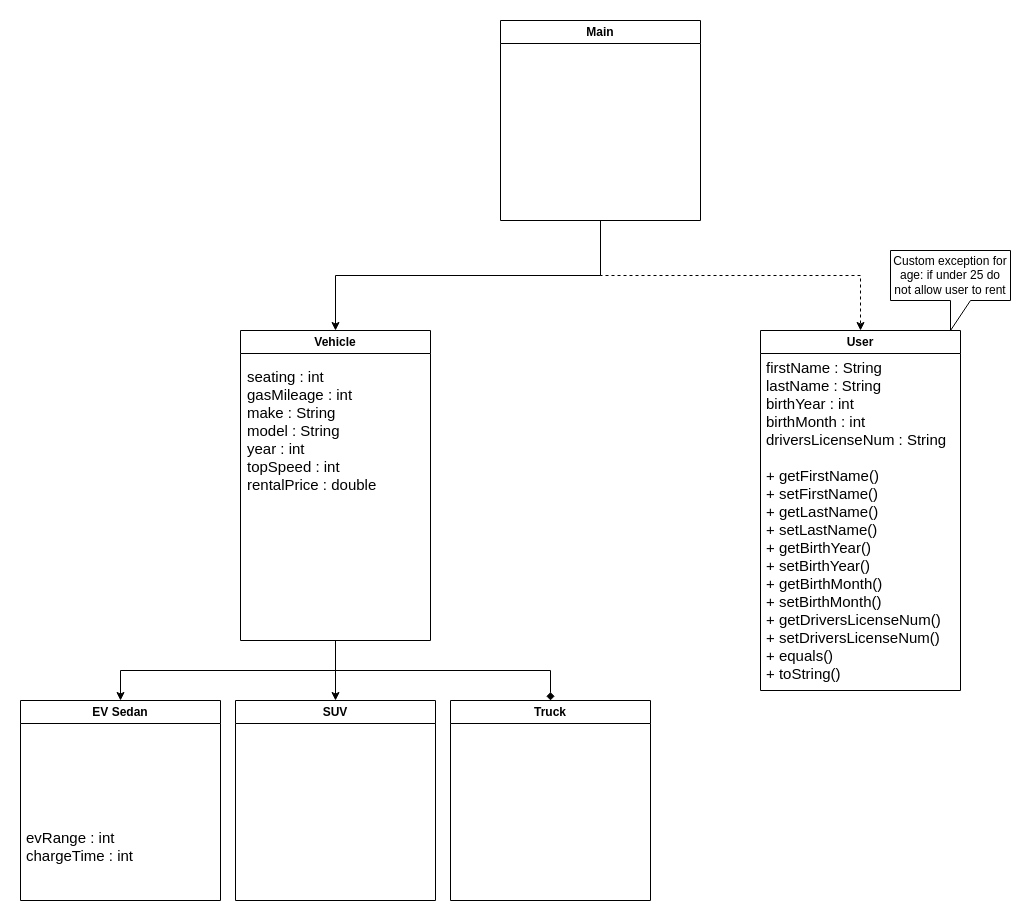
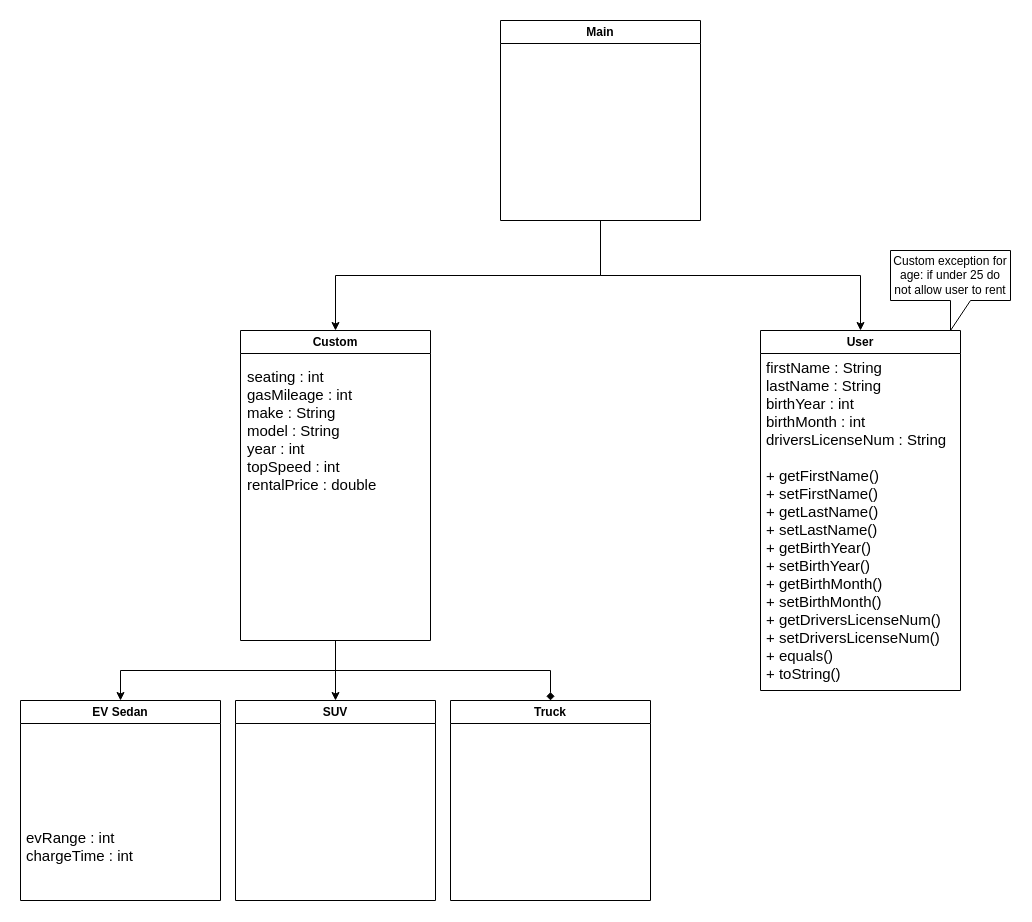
  <mxCell id="0" />
  <mxCell id="1" parent="0" />
  <mxCell id="2" style="edgeStyle=orthogonalEdgeStyle;rounded=0;orthogonalLoop=1;jettySize=auto;html=1;entryX=0.5;entryY=0;entryDx=0;entryDy=0;" edge="1" parent="1" source="5" target="12"><mxGeometry relative="1" as="geometry" /></mxCell>
  <mxCell id="3" style="edgeStyle=orthogonalEdgeStyle;rounded=0;orthogonalLoop=1;jettySize=auto;html=1;entryX=0.5;entryY=0;entryDx=0;entryDy=0;exitX=0.5;exitY=1;exitDx=0;exitDy=0;" edge="1" parent="1" source="5" target="9"><mxGeometry relative="1" as="geometry" /></mxCell>
  <mxCell id="4" style="edgeStyle=orthogonalEdgeStyle;rounded=0;orthogonalLoop=1;jettySize=auto;html=1;entryX=0.5;entryY=0;entryDx=0;entryDy=0;exitX=0.5;exitY=1;exitDx=0;exitDy=0;endArrow=diamond;" edge="1" parent="1" source="5" target="11"><mxGeometry relative="1" as="geometry" /></mxCell>
- <mxCell id="5" value="Vehicle" style="swimlane;whiteSpace=wrap;html=1;" vertex="1" parent="1"><mxGeometry x="240" y="330" width="190" height="310" as="geometry" /></mxCell>
+ <mxCell id="5" value="Custom" style="swimlane;whiteSpace=wrap;html=1;" vertex="1" parent="1"><mxGeometry x="240" y="330" width="190" height="310" as="geometry" /></mxCell>
  <mxCell id="6" value="&lt;font style=&quot;font-size: 15px;&quot;&gt;seating : int&lt;/font&gt;&lt;div style=&quot;font-size: 15px;&quot;&gt;&lt;font style=&quot;font-size: 15px;&quot;&gt;gasMileage : int&lt;/font&gt;&lt;/div&gt;&lt;div style=&quot;font-size: 15px;&quot;&gt;&lt;font style=&quot;font-size: 15px;&quot;&gt;make : String&lt;/font&gt;&lt;/div&gt;&lt;div style=&quot;font-size: 15px;&quot;&gt;&lt;font style=&quot;font-size: 15px;&quot;&gt;model : String&lt;/font&gt;&lt;/div&gt;&lt;div style=&quot;font-size: 15px;&quot;&gt;&lt;font style=&quot;font-size: 15px;&quot;&gt;year : int&lt;/font&gt;&lt;/div&gt;&lt;div style=&quot;font-size: 15px;&quot;&gt;&lt;font style=&quot;font-size: 15px;&quot;&gt;topSpeed : int&lt;/font&gt;&lt;/div&gt;&lt;div style=&quot;font-size: 15px;&quot;&gt;&lt;font style=&quot;font-size: 15px;&quot;&gt;rentalPrice : double&lt;/font&gt;&lt;/div&gt;" style="text;html=1;align=left;verticalAlign=middle;resizable=0;points=[];autosize=1;strokeColor=none;fillColor=none;" vertex="1" parent="5"><mxGeometry x="5" y="30" width="150" height="140" as="geometry" /></mxCell>
  <mxCell id="7" value="User" style="swimlane;whiteSpace=wrap;html=1;" vertex="1" parent="1"><mxGeometry x="760" y="330" width="200" height="360" as="geometry" /></mxCell>
  <mxCell id="8" value="&lt;span style=&quot;font-size: 15px;&quot;&gt;firstName : String&lt;/span&gt;&lt;div&gt;&lt;span style=&quot;font-size: 15px;&quot;&gt;lastName : String&lt;/span&gt;&lt;/div&gt;&lt;div&gt;&lt;span style=&quot;font-size: 15px;&quot;&gt;birthYear : int&lt;/span&gt;&lt;/div&gt;&lt;div&gt;&lt;span style=&quot;font-size: 15px;&quot;&gt;birthMonth : int&lt;/span&gt;&lt;/div&gt;&lt;div&gt;&lt;span style=&quot;font-size: 15px; background-color: initial;&quot;&gt;driversLicenseNum : String&lt;/span&gt;&lt;/div&gt;&lt;div&gt;&lt;span style=&quot;font-size: 15px;&quot;&gt;&lt;br&gt;&lt;/span&gt;&lt;/div&gt;&lt;div&gt;&lt;span style=&quot;font-size: 15px;&quot;&gt;+ getFirstName()&lt;/span&gt;&lt;/div&gt;&lt;div&gt;&lt;span style=&quot;font-size: 15px;&quot;&gt;+ setFirstName()&lt;/span&gt;&lt;/div&gt;&lt;div&gt;&lt;span style=&quot;font-size: 15px;&quot;&gt;+ getLastName()&lt;/span&gt;&lt;/div&gt;&lt;div&gt;&lt;span style=&quot;font-size: 15px;&quot;&gt;+ setLastName()&lt;/span&gt;&lt;/div&gt;&lt;div&gt;&lt;span style=&quot;font-size: 15px;&quot;&gt;+ getBirthYear()&lt;/span&gt;&lt;/div&gt;&lt;div&gt;&lt;span style=&quot;font-size: 15px;&quot;&gt;+ setBirthYear()&lt;/span&gt;&lt;/div&gt;&lt;div&gt;&lt;span style=&quot;font-size: 15px;&quot;&gt;+ getBirthMonth()&lt;/span&gt;&lt;/div&gt;&lt;div&gt;&lt;span style=&quot;font-size: 15px;&quot;&gt;+ setBirthMonth()&lt;/span&gt;&lt;/div&gt;&lt;div&gt;&lt;span style=&quot;font-size: 15px;&quot;&gt;+ getDriversLicenseNum()&lt;/span&gt;&lt;/div&gt;&lt;div&gt;&lt;span style=&quot;font-size: 15px;&quot;&gt;+ setDriversLicenseNum()&lt;/span&gt;&lt;/div&gt;&lt;div&gt;&lt;span style=&quot;font-size: 15px;&quot;&gt;+ equals()&lt;/span&gt;&lt;/div&gt;&lt;div&gt;&lt;span style=&quot;font-size: 15px;&quot;&gt;+ toString()&lt;/span&gt;&lt;/div&gt;" style="text;html=1;align=left;verticalAlign=middle;resizable=0;points=[];autosize=1;strokeColor=none;fillColor=none;" vertex="1" parent="7"><mxGeometry x="4" y="20" width="200" height="340" as="geometry" /></mxCell>
  <mxCell id="9" value="EV Sedan" style="swimlane;whiteSpace=wrap;html=1;" vertex="1" parent="1"><mxGeometry x="20" y="700" width="200" height="200" as="geometry" /></mxCell>
  <mxCell id="10" value="&lt;div style=&quot;font-size: 15px;&quot;&gt;evRange : int&lt;/div&gt;&lt;div style=&quot;font-size: 15px;&quot;&gt;chargeTime : int&lt;/div&gt;" style="text;html=1;align=left;verticalAlign=middle;resizable=0;points=[];autosize=1;strokeColor=none;fillColor=none;" vertex="1" parent="9"><mxGeometry x="4" y="121" width="130" height="50" as="geometry" /></mxCell>
  <mxCell id="11" value="Truck" style="swimlane;whiteSpace=wrap;html=1;" vertex="1" parent="1"><mxGeometry x="450" y="700" width="200" height="200" as="geometry" /></mxCell>
  <mxCell id="12" value="SUV" style="swimlane;whiteSpace=wrap;html=1;" vertex="1" parent="1"><mxGeometry x="235" y="700" width="200" height="200" as="geometry" /></mxCell>
  <mxCell id="13" style="edgeStyle=orthogonalEdgeStyle;rounded=0;orthogonalLoop=1;jettySize=auto;html=1;entryX=0.5;entryY=0;entryDx=0;entryDy=0;exitX=0.5;exitY=1;exitDx=0;exitDy=0;" edge="1" parent="1" source="15" target="5"><mxGeometry relative="1" as="geometry" /></mxCell>
- <mxCell id="14" style="edgeStyle=orthogonalEdgeStyle;rounded=0;orthogonalLoop=1;jettySize=auto;html=1;entryX=0.5;entryY=0;entryDx=0;entryDy=0;exitX=0.5;exitY=1;exitDx=0;exitDy=0;dashed=1;" edge="1" parent="1" source="15" target="7"><mxGeometry relative="1" as="geometry" /></mxCell>
+ <mxCell id="14" style="edgeStyle=orthogonalEdgeStyle;rounded=0;orthogonalLoop=1;jettySize=auto;html=1;entryX=0.5;entryY=0;entryDx=0;entryDy=0;exitX=0.5;exitY=1;exitDx=0;exitDy=0;" edge="1" parent="1" source="15" target="7"><mxGeometry relative="1" as="geometry" /></mxCell>
  <mxCell id="15" value="Main" style="swimlane;whiteSpace=wrap;html=1;" vertex="1" parent="1"><mxGeometry x="500" y="20" width="200" height="200" as="geometry" /></mxCell>
  <mxCell id="16" value="Custom exception for age: if under 25 do not allow user to rent" style="shape=callout;whiteSpace=wrap;html=1;perimeter=calloutPerimeter;" vertex="1" parent="1"><mxGeometry x="890" y="250" width="120" height="80" as="geometry" /></mxCell>
